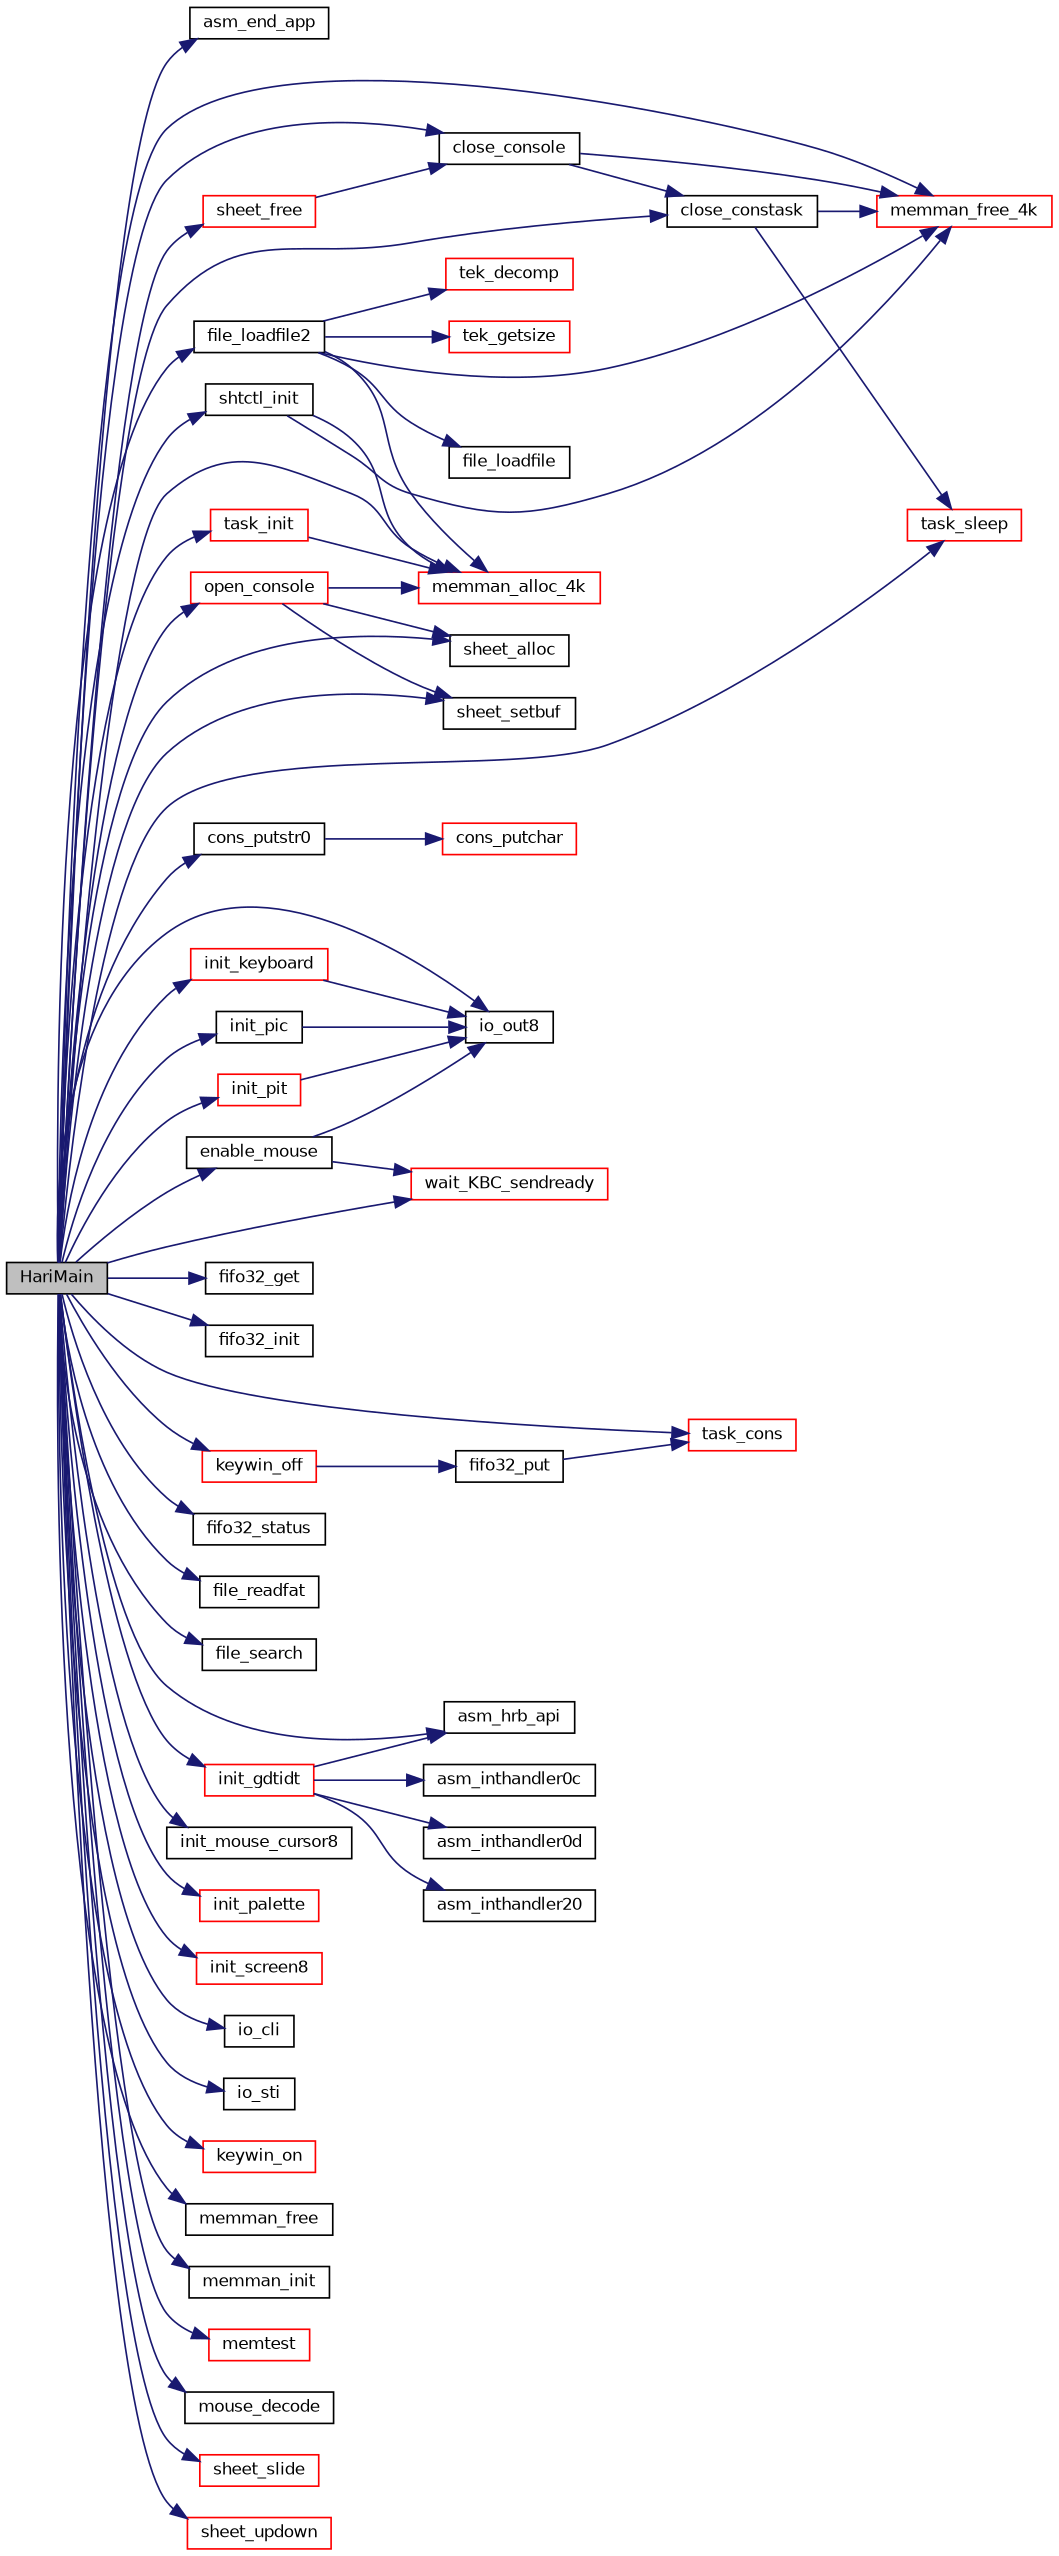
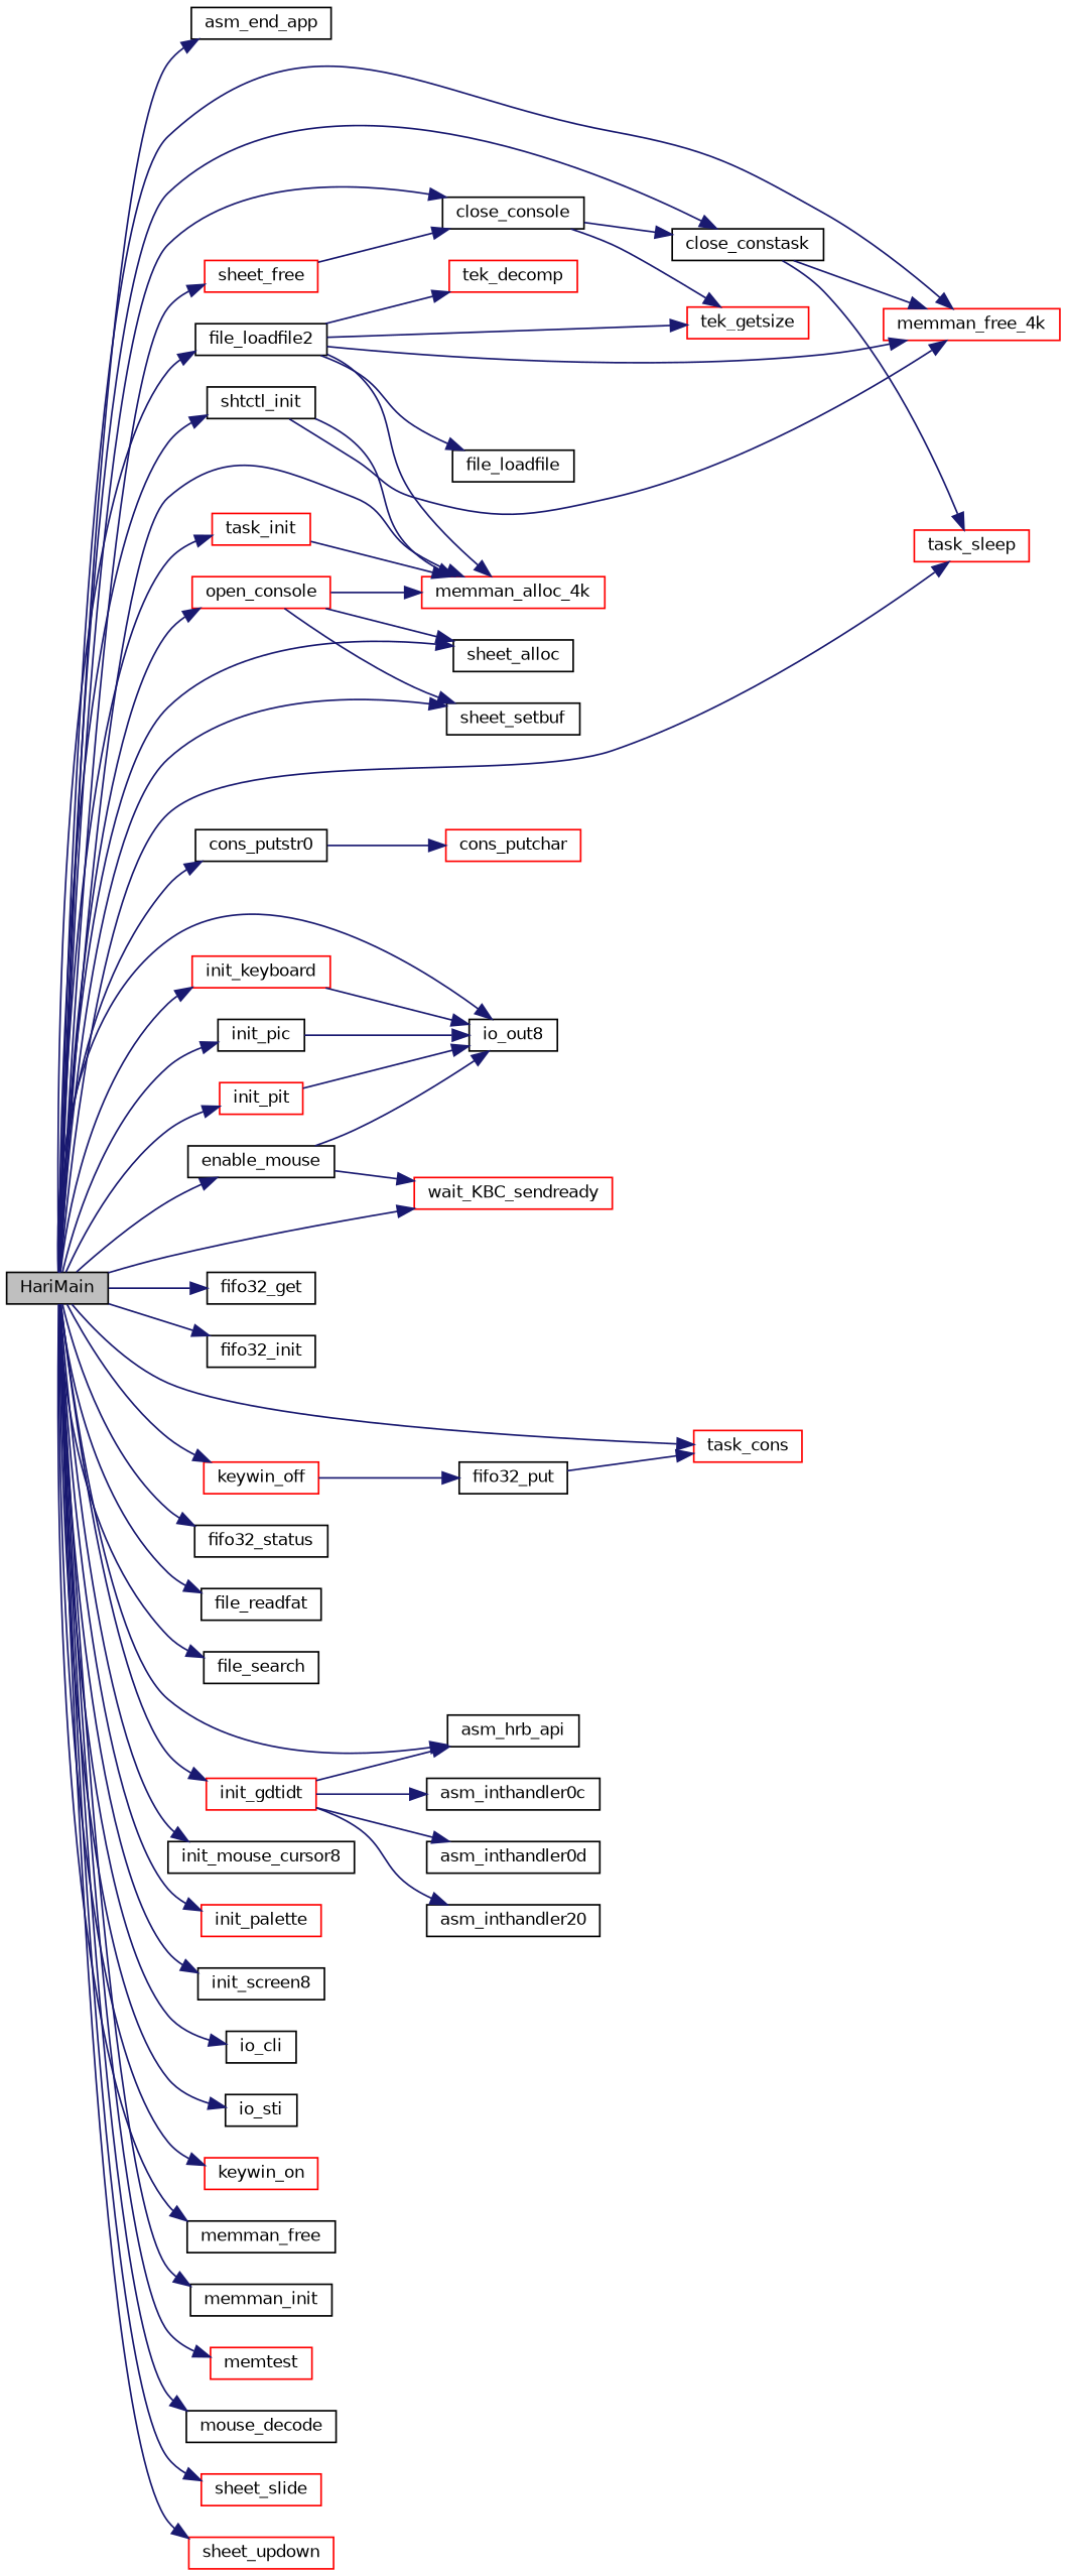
  digraph {
    rankdir=LR
    node [color=black fillcolor=white fontname=Helvetica fontsize=10 shape=record style=filled]
    edge [color=midnightblue fontname=Helvetica fontsize=10 labelfontname=Helvetica labelfontsize=10 style=solid]
    n1 [fillcolor=grey75 fontcolor=black height=0.2 label=HariMain width=0.4]
    n2 [height=0.2 label=asm_end_app width=0.4]
    n3 [height=0.2 label=close_console width=0.4]
    n4 [height=0.2 label=close_constask width=0.4]
    n5 [color=red height=0.2 label=memman_free_4k width=0.4]
    n6 [color=red height=0.2 label=task_sleep width=0.4]
    n7 [color=red height=0.2 label=sheet_free width=0.4]
    n8 [height=0.2 label=cons_putstr0 width=0.4]
    n9 [height=0.2 label=enable_mouse width=0.4]
    n10 [height=0.2 label=io_out8 width=0.4]
    n11 [color=red height=0.2 label=wait_KBC_sendready width=0.4]
    n12 [height=0.2 label=fifo32_get width=0.4]
    n13 [height=0.2 label=fifo32_init width=0.4]
    n14 [color=red height=0.2 label=task_cons width=0.4]
    n15 [height=0.2 label=fifo32_status width=0.4]
    n16 [height=0.2 label=file_loadfile2 width=0.4]
    n17 [color=red height=0.2 label=memman_alloc_4k width=0.4]
    n18 [height=0.2 label=file_readfat width=0.4]
    n19 [height=0.2 label=file_search width=0.4]
    n20 [color=red height=0.2 label=init_gdtidt width=0.4]
    n21 [color=red height=0.2 label=init_keyboard width=0.4]
    n22 [height=0.2 label=init_mouse_cursor8 width=0.4]
    n23 [color=red height=0.2 label=init_palette width=0.4]
    n24 [height=0.2 label=init_pic width=0.4]
    n25 [color=red height=0.2 label=init_pit width=0.4]
-   n26 [color=red height=0.2 label=init_screen8 width=0.4]
+   n26 [height=0.2 label=init_screen8 width=0.4]
    n27 [height=0.2 label=io_cli width=0.4]
    n28 [height=0.2 label=io_sti width=0.4]
    n29 [color=red height=0.2 label=keywin_off width=0.4]
    n30 [color=red height=0.2 label=keywin_on width=0.4]
    n31 [height=0.2 label=memman_free width=0.4]
    n32 [height=0.2 label=memman_init width=0.4]
    n33 [color=red height=0.2 label=memtest width=0.4]
    n34 [height=0.2 label=mouse_decode width=0.4]
    n35 [color=red height=0.2 label=open_console width=0.4]
    n36 [height=0.2 label=sheet_alloc width=0.4]
    n37 [height=0.2 label=sheet_setbuf width=0.4]
    n38 [color=red height=0.2 label=sheet_slide width=0.4]
    n39 [color=red height=0.2 label=sheet_updown width=0.4]
    n40 [height=0.2 label=shtctl_init width=0.4]
    n41 [color=red height=0.2 label=task_init width=0.4]
    n42 [height=0.2 label=asm_hrb_api width=0.4]
    n43 [color=red height=0.2 label=cons_putchar width=0.4]
    n44 [height=0.2 label=fifo32_put width=0.4]
    n45 [height=0.2 label=file_loadfile width=0.4]
    n46 [color=red height=0.2 label=tek_decomp width=0.4]
    n47 [color=red height=0.2 label=tek_getsize width=0.4]
    n48 [height=0.2 label=asm_inthandler0c width=0.4]
    n49 [height=0.2 label=asm_inthandler0d width=0.4]
    n50 [height=0.2 label=asm_inthandler20 width=0.4]
    n1 -> n2
    n1 -> n3
    n1 -> n4
    n1 -> n5
    n1 -> n6
    n1 -> n7
    n1 -> n8
    n1 -> n9
    n1 -> n10
    n1 -> n11
    n1 -> n12
    n1 -> n13
    n1 -> n14
    n1 -> n15
    n1 -> n16
    n1 -> n17
    n1 -> n18
    n1 -> n19
    n1 -> n20
    n1 -> n21
    n1 -> n22
    n1 -> n23
    n1 -> n24
    n1 -> n25
    n1 -> n26
    n1 -> n27
    n1 -> n28
    n1 -> n29
    n1 -> n30
    n1 -> n31
    n1 -> n32
    n1 -> n33
    n1 -> n34
    n1 -> n35
    n1 -> n36
    n1 -> n37
    n1 -> n38
    n1 -> n39
    n1 -> n40
    n1 -> n41
    n1 -> n42
    n3 -> n4
-   n3 -> n5
+   n3 -> n47
    n4 -> n5
    n4 -> n6
    n7 -> n3
    n8 -> n43
    n9 -> n10
    n9 -> n11
    n16 -> n5
    n16 -> n17
    n16 -> n45
    n16 -> n46
    n16 -> n47
    n20 -> n42
    n20 -> n48
    n20 -> n49
    n20 -> n50
    n21 -> n10
    n24 -> n10
    n25 -> n10
    n29 -> n44
    n35 -> n17
    n35 -> n36
    n35 -> n37
    n40 -> n5
    n40 -> n17
    n41 -> n17
    n44 -> n14
  }
